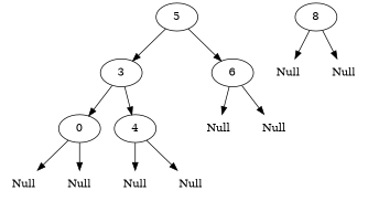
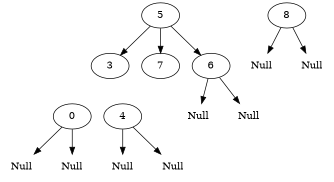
  digraph {
    node [shape=none]
    n1 [label=5 shape=""]
    n2 [label=3 shape=""]
+   n3 [label=7 shape=""]
    n4 [label=6 shape=""]
    n5 [label=0 shape=""]
    n6 [label=4 shape=""]
    n7 [label=Null]
    n8 [label=Null]
    n9 [label=Null]
    n10 [label=Null]
    n11 [label=Null]
    n12 [label=Null]
    n13 [label=8 shape=""]
    n14 [label=Null]
    n15 [label=Null]
    n1 -> n2
+   n1 -> n3
    n1 -> n4
-   n2 -> n5
-   n2 -> n6
    n4 -> n11
    n4 -> n12
    n5 -> n7
    n5 -> n8
    n6 -> n9
    n6 -> n10
    n13 -> n14
    n13 -> n15
  }
